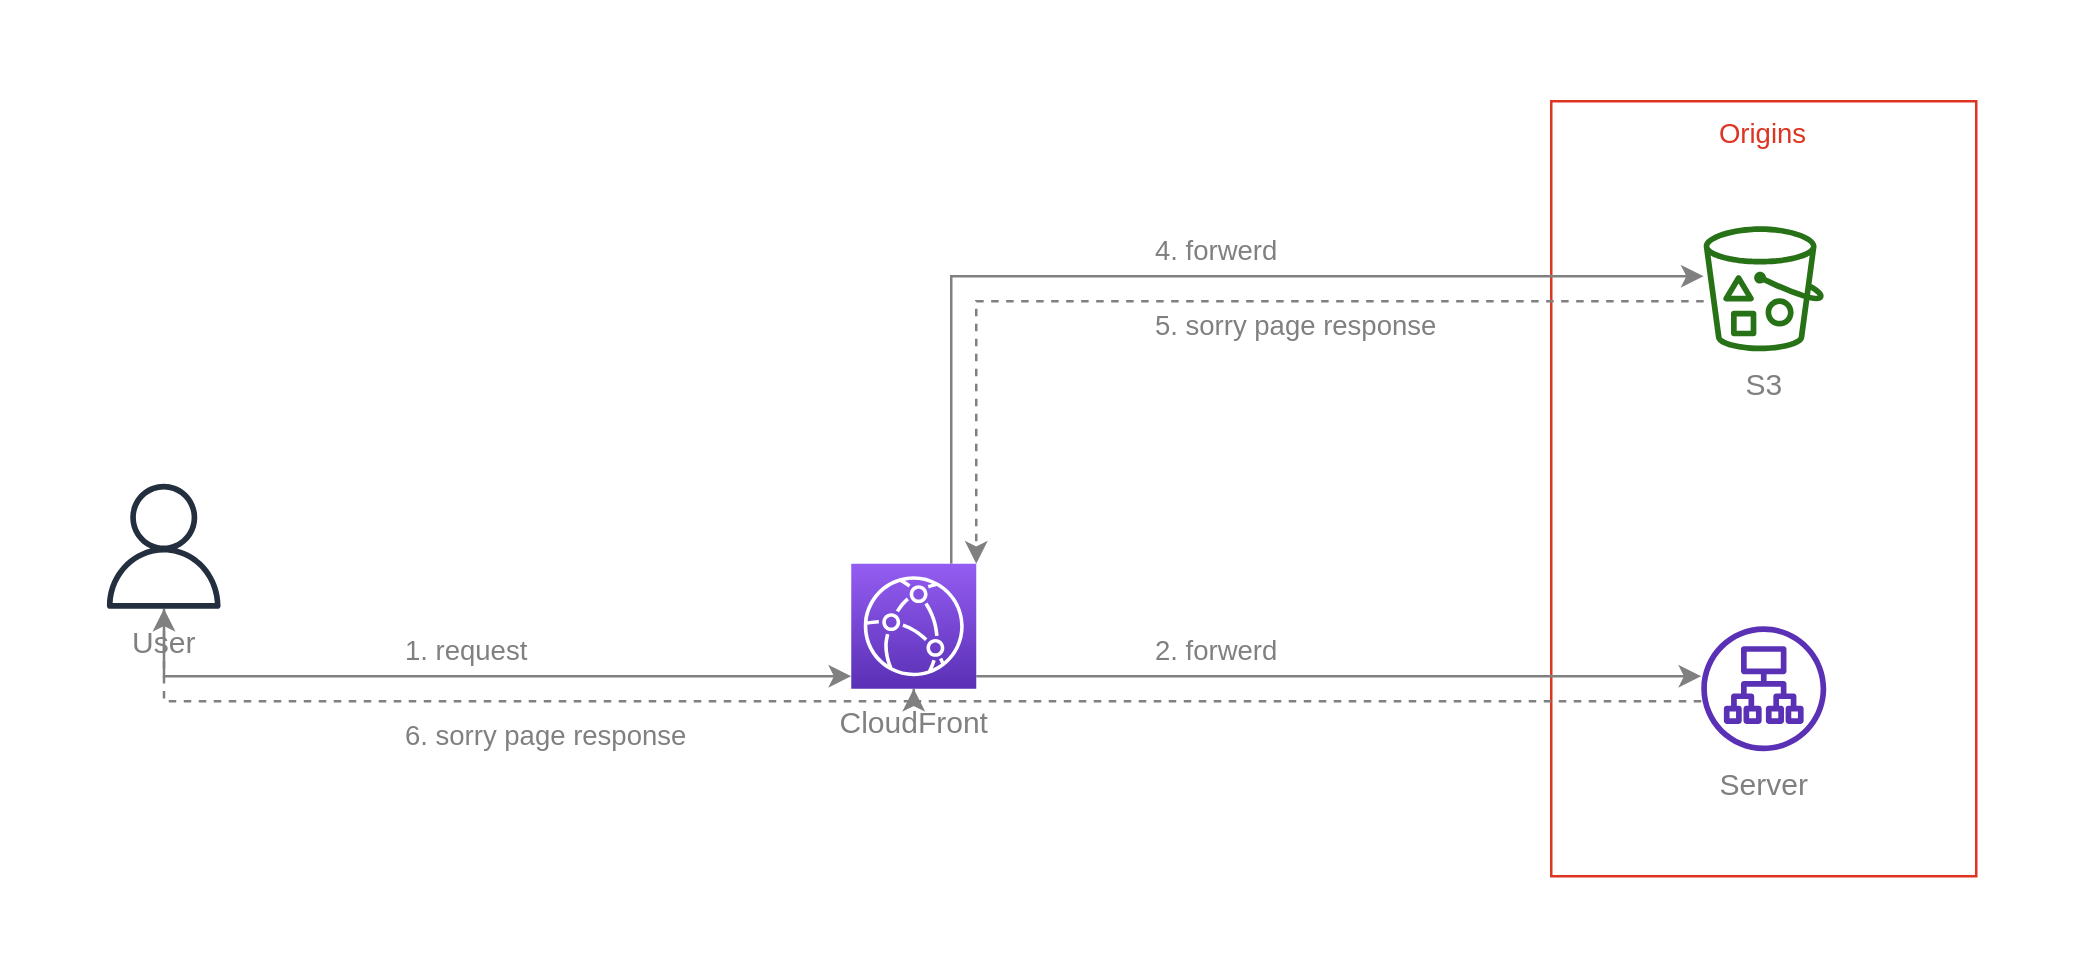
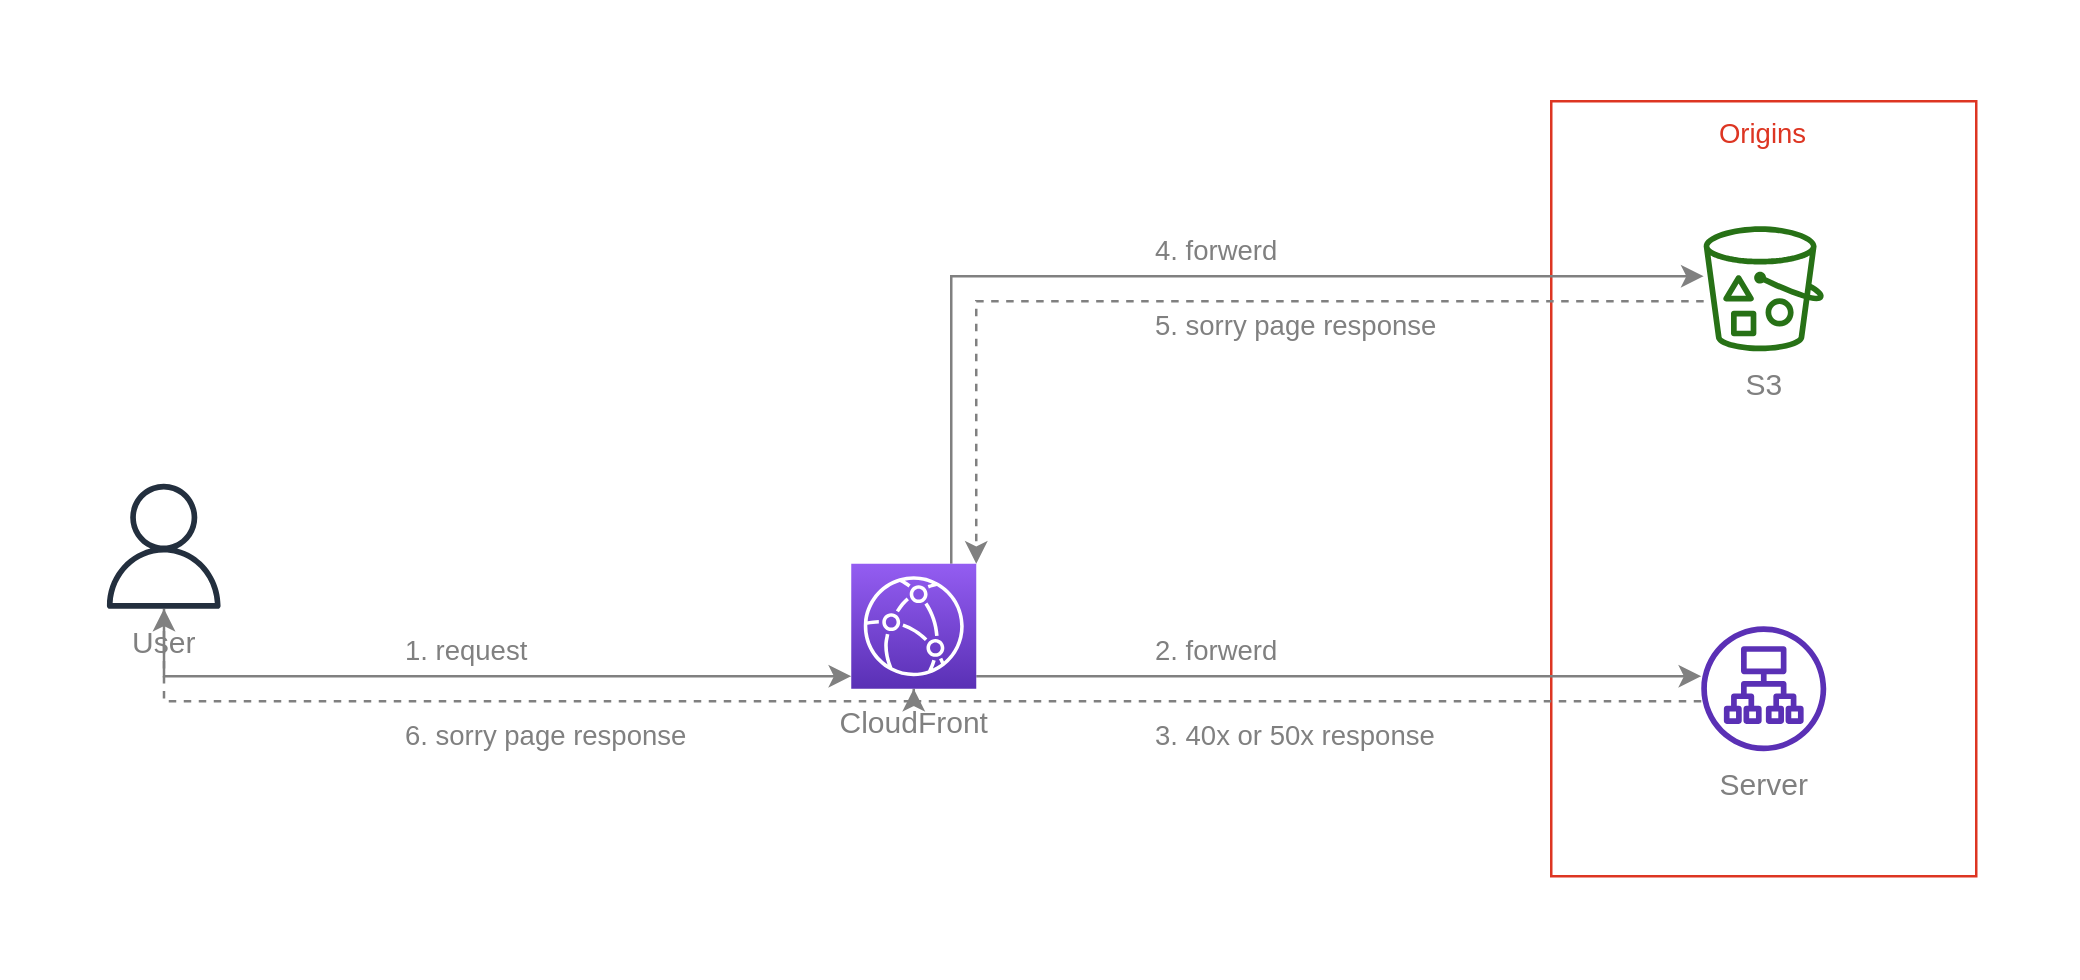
  <mxCell id="0" />
  <mxCell id="1" parent="0" />
  <mxCell id="2" value="Origins" style="fillColor=none;strokeColor=#DD3522;verticalAlign=top;fontStyle=0;fontColor=#DD3522;labelBackgroundColor=none;fontSize=11;strokeWidth=1;" vertex="1" parent="1"><mxGeometry x="620" y="40" width="170" height="310" as="geometry" /></mxCell>
  <mxCell id="3" style="edgeStyle=orthogonalEdgeStyle;rounded=0;orthogonalLoop=1;jettySize=auto;html=1;strokeColor=#808080;fontColor=#808080;" edge="1" parent="1" source="6" target="8"><mxGeometry relative="1" as="geometry"><Array as="points"><mxPoint x="510" y="270" /><mxPoint x="510" y="270" /></Array></mxGeometry></mxCell>
  <mxCell id="4" value="" style="edgeStyle=orthogonalEdgeStyle;rounded=0;orthogonalLoop=1;jettySize=auto;html=1;strokeColor=#808080;fontColor=#808080;" edge="1" parent="1" source="6" target="10"><mxGeometry x="0.361" y="10" relative="1" as="geometry"><Array as="points"><mxPoint x="380" y="110" /></Array><mxPoint as="offset" /></mxGeometry></mxCell>
  <mxCell id="5" style="edgeStyle=orthogonalEdgeStyle;rounded=0;orthogonalLoop=1;jettySize=auto;html=1;dashed=1;strokeColor=#808080;fontColor=#808080;" edge="1" parent="1" source="6" target="12"><mxGeometry relative="1" as="geometry"><Array as="points"><mxPoint x="260" y="280" /><mxPoint x="260" y="280" /></Array></mxGeometry></mxCell>
  <mxCell id="6" value="CloudFront" style="points=[[0,0,0],[0.25,0,0],[0.5,0,0],[0.75,0,0],[1,0,0],[0,1,0],[0.25,1,0],[0.5,1,0],[0.75,1,0],[1,1,0],[0,0.25,0],[0,0.5,0],[0,0.75,0],[1,0.25,0],[1,0.5,0],[1,0.75,0]];outlineConnect=0;gradientColor=#945DF2;gradientDirection=north;fillColor=#5A30B5;strokeColor=#ffffff;dashed=0;verticalLabelPosition=bottom;verticalAlign=top;align=center;html=1;fontSize=12;fontStyle=0;aspect=fixed;shape=mxgraph.aws4.resourceIcon;resIcon=mxgraph.aws4.cloudfront;fontColor=#808080;" vertex="1" parent="1"><mxGeometry x="340" y="225" width="50" height="50" as="geometry" /></mxCell>
  <mxCell id="7" style="edgeStyle=orthogonalEdgeStyle;rounded=0;orthogonalLoop=1;jettySize=auto;html=1;dashed=1;strokeColor=#808080;fontColor=#808080;" edge="1" parent="1" source="8" target="6"><mxGeometry relative="1" as="geometry"><Array as="points"><mxPoint x="520" y="280" /><mxPoint x="520" y="280" /></Array></mxGeometry></mxCell>
  <mxCell id="8" value="Server" style="outlineConnect=0;gradientColor=none;fillColor=#5A30B5;strokeColor=none;dashed=0;verticalLabelPosition=bottom;verticalAlign=top;align=center;html=1;fontSize=12;fontStyle=0;aspect=fixed;pointerEvents=1;shape=mxgraph.aws4.application_load_balancer;fontColor=#808080;" vertex="1" parent="1"><mxGeometry x="680" y="250" width="50" height="50" as="geometry" /></mxCell>
  <mxCell id="9" style="edgeStyle=orthogonalEdgeStyle;rounded=0;orthogonalLoop=1;jettySize=auto;html=1;dashed=1;strokeColor=#808080;fontColor=#808080;" edge="1" parent="1" source="10" target="6"><mxGeometry relative="1" as="geometry"><Array as="points"><mxPoint x="390" y="120" /></Array></mxGeometry></mxCell>
  <mxCell id="10" value="S3" style="outlineConnect=0;gradientColor=none;fillColor=#277116;strokeColor=none;dashed=0;verticalLabelPosition=bottom;verticalAlign=top;align=center;html=1;fontSize=12;fontStyle=0;aspect=fixed;pointerEvents=1;shape=mxgraph.aws4.bucket_with_objects;fontColor=#808080;" vertex="1" parent="1"><mxGeometry x="680.96" y="90" width="48.08" height="50" as="geometry" /></mxCell>
  <mxCell id="11" style="edgeStyle=orthogonalEdgeStyle;rounded=0;orthogonalLoop=1;jettySize=auto;html=1;strokeColor=#808080;fontColor=#808080;" edge="1" parent="1" source="12" target="6"><mxGeometry relative="1" as="geometry"><Array as="points"><mxPoint x="260" y="270" /><mxPoint x="260" y="270" /></Array></mxGeometry></mxCell>
  <mxCell id="12" value="User" style="outlineConnect=0;gradientColor=none;fillColor=#232F3E;strokeColor=none;dashed=0;verticalLabelPosition=bottom;verticalAlign=top;align=center;html=1;fontSize=12;fontStyle=0;aspect=fixed;pointerEvents=1;shape=mxgraph.aws4.user;fontColor=#808080;" vertex="1" parent="1"><mxGeometry x="40" y="193" width="50" height="50" as="geometry" /></mxCell>
  <mxCell id="13" value="4. forwerd" style="text;html=1;align=left;verticalAlign=middle;resizable=0;points=[];autosize=1;strokeColor=none;fontColor=#808080;fontSize=11;" vertex="1" parent="1"><mxGeometry x="460" y="90" width="60" height="20" as="geometry" /></mxCell>
  <mxCell id="14" value="5. sorry page response" style="text;html=1;align=left;verticalAlign=middle;resizable=0;points=[];autosize=1;strokeColor=none;fontColor=#808080;fontSize=11;" vertex="1" parent="1"><mxGeometry x="460" y="120" width="130" height="20" as="geometry" /></mxCell>
  <mxCell id="15" value="2. forwerd" style="text;html=1;align=left;verticalAlign=middle;resizable=0;points=[];autosize=1;strokeColor=none;fontColor=#808080;fontSize=11;" vertex="1" parent="1"><mxGeometry x="460" y="250" width="60" height="20" as="geometry" /></mxCell>
+ <mxCell id="16" value="&lt;span style=&quot;background-color: rgb(255 , 255 , 255)&quot;&gt;3. 40x or 50x response&lt;/span&gt;" style="text;html=1;align=left;verticalAlign=middle;resizable=0;points=[];autosize=1;strokeColor=none;fontColor=#808080;fontSize=11;" vertex="1" parent="1"><mxGeometry x="460" y="284" width="130" height="20" as="geometry" /></mxCell>
  <mxCell id="17" value="1. request" style="text;html=1;align=left;verticalAlign=middle;resizable=0;points=[];autosize=1;strokeColor=none;fontColor=#808080;fontSize=11;" vertex="1" parent="1"><mxGeometry x="160" y="250" width="60" height="20" as="geometry" /></mxCell>
  <mxCell id="18" value="&lt;span style=&quot;background-color: rgb(255 , 255 , 255)&quot;&gt;6. sorry page response&lt;/span&gt;" style="text;html=1;align=left;verticalAlign=middle;resizable=0;points=[];autosize=1;strokeColor=none;fontColor=#808080;fontSize=11;" vertex="1" parent="1"><mxGeometry x="160" y="284" width="130" height="20" as="geometry" /></mxCell>
  <mxCell id="19" value="" style="rounded=0;whiteSpace=wrap;html=1;labelBackgroundColor=none;fontSize=11;fontColor=#808080;strokeWidth=1;align=left;fillColor=none;strokeColor=none;" vertex="1" parent="1"><mxGeometry x="20" y="20" width="790" height="350" as="geometry" /></mxCell>
